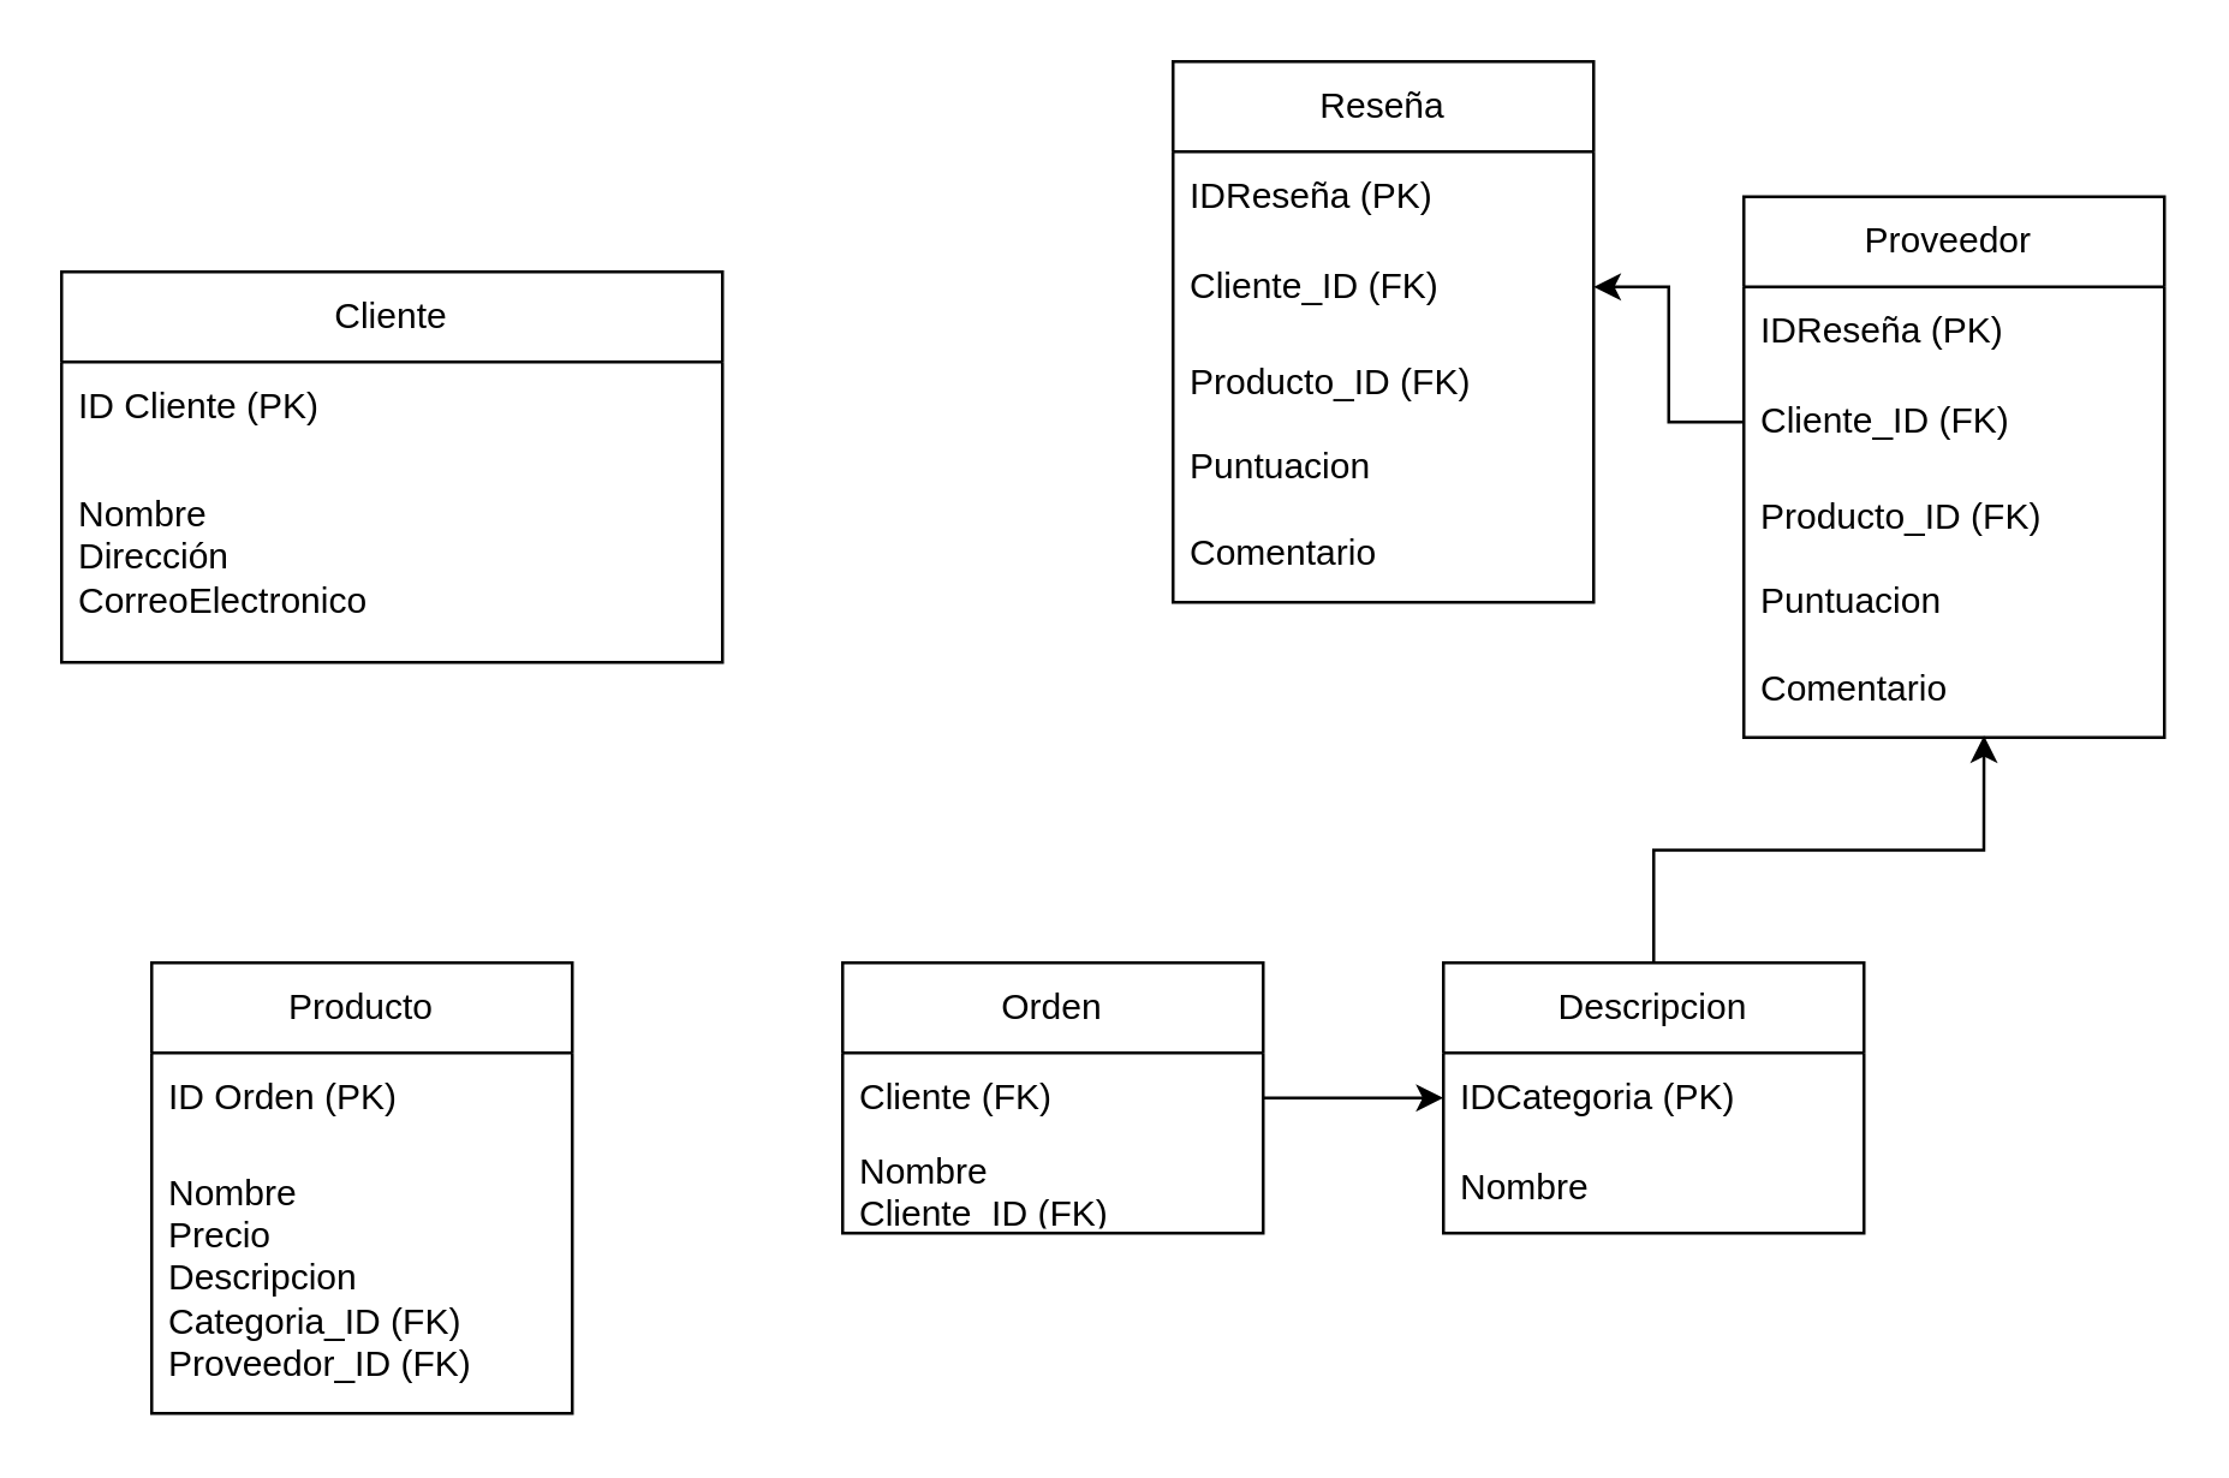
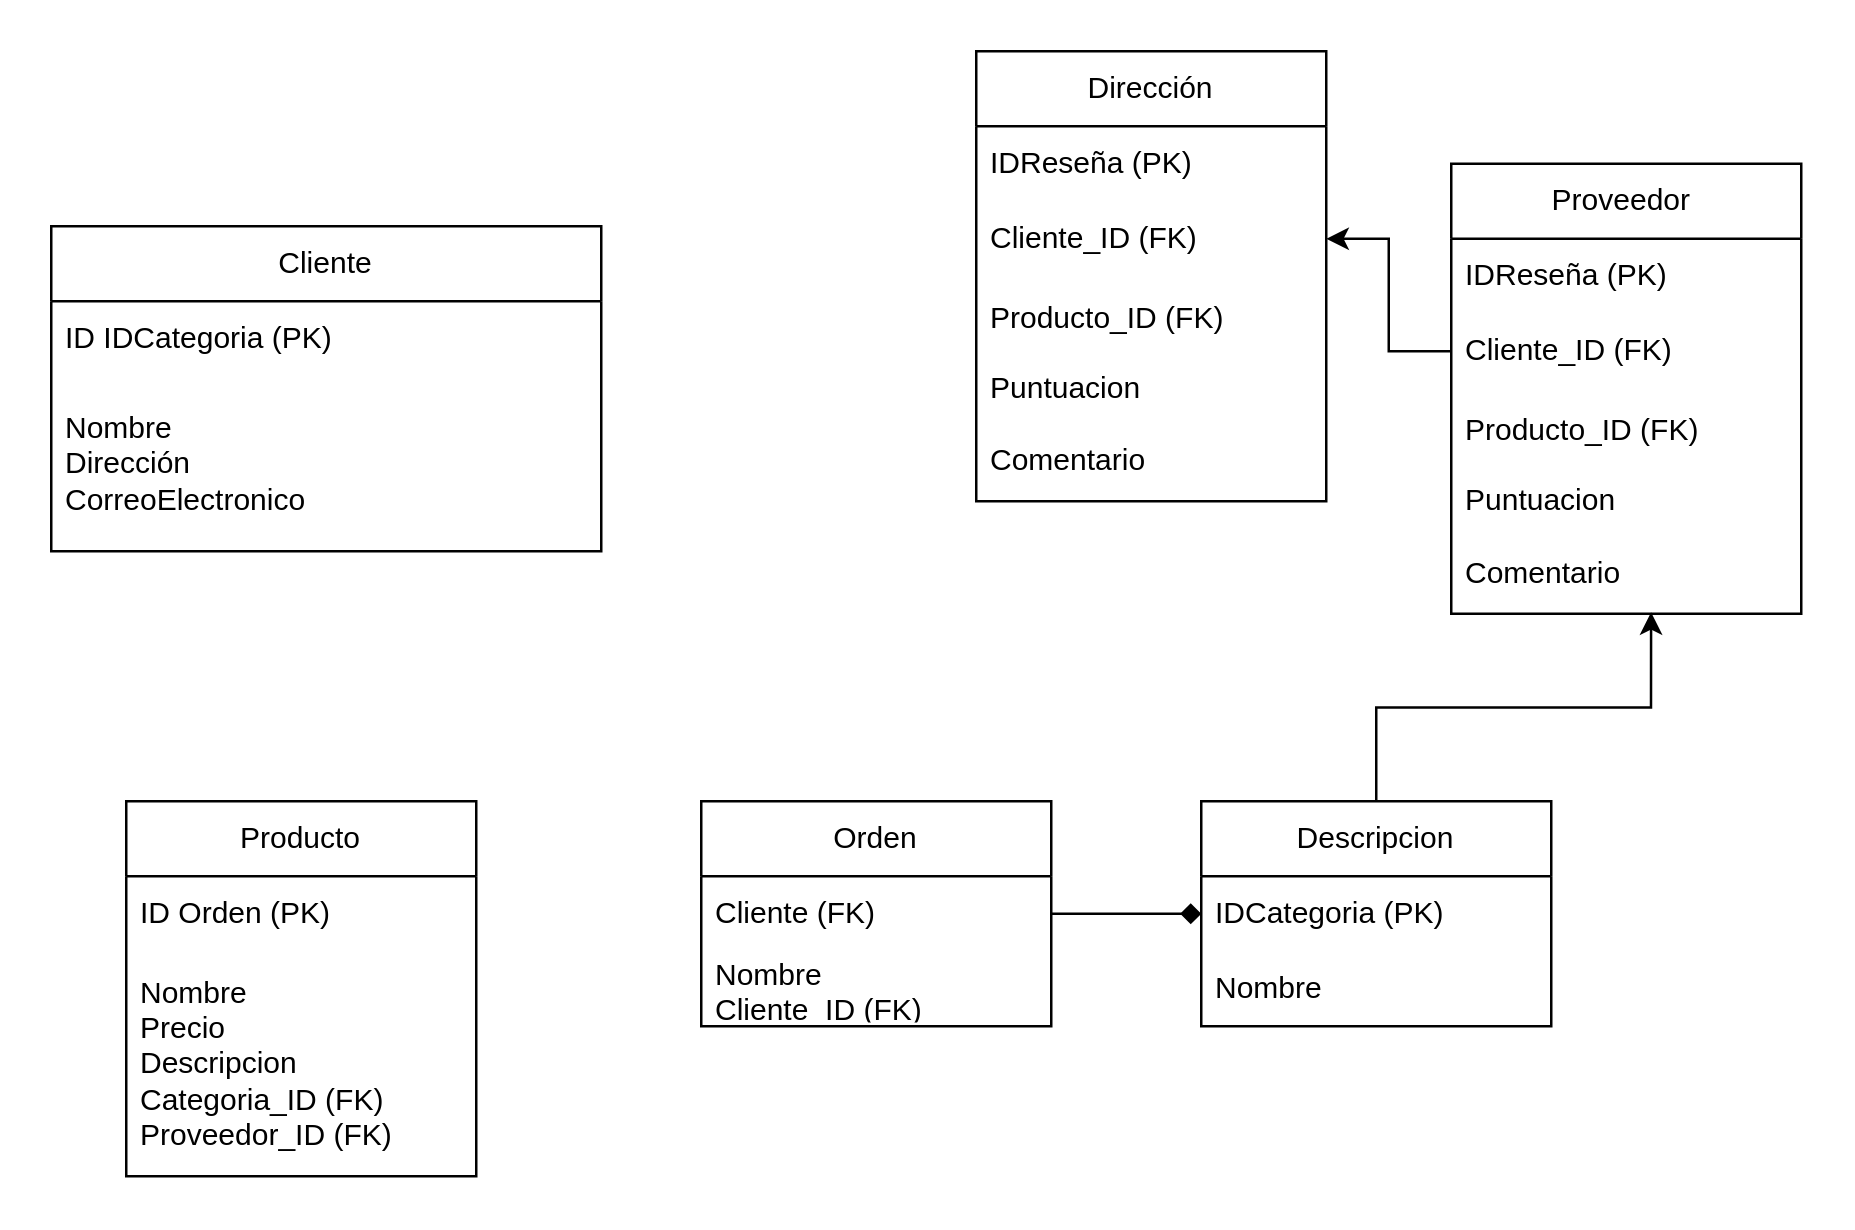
  <mxCell id="0" />
  <mxCell id="1" parent="0" />
  <mxCell id="2" value="Cliente" style="swimlane;fontStyle=0;childLayout=stackLayout;horizontal=1;startSize=30;horizontalStack=0;resizeParent=1;resizeParentMax=0;resizeLast=0;collapsible=1;marginBottom=0;whiteSpace=wrap;html=1;" vertex="1" parent="1"><mxGeometry x="20" y="90" width="220" height="130" as="geometry"><mxRectangle x="100" y="90" width="60" height="30" as="alternateBounds" /></mxGeometry></mxCell>
- <mxCell id="3" value="ID Cliente (PK)" style="text;strokeColor=none;fillColor=none;align=left;verticalAlign=middle;spacingLeft=4;spacingRight=4;overflow=hidden;points=[[0,0.5],[1,0.5]];portConstraint=eastwest;rotatable=0;whiteSpace=wrap;html=1;" vertex="1" parent="2"><mxGeometry y="30" width="220" height="30" as="geometry" /></mxCell>
+ <mxCell id="3" value="ID IDCategoria (PK)" style="text;strokeColor=none;fillColor=none;align=left;verticalAlign=middle;spacingLeft=4;spacingRight=4;overflow=hidden;points=[[0,0.5],[1,0.5]];portConstraint=eastwest;rotatable=0;whiteSpace=wrap;html=1;" vertex="1" parent="2"><mxGeometry y="30" width="220" height="30" as="geometry" /></mxCell>
  <mxCell id="4" value="Nombre&amp;nbsp;&lt;br&gt;Dirección&lt;br&gt;CorreoElectronico" style="text;strokeColor=none;fillColor=none;align=left;verticalAlign=middle;spacingLeft=4;spacingRight=4;overflow=hidden;points=[[0,0.5],[1,0.5]];portConstraint=eastwest;rotatable=0;whiteSpace=wrap;html=1;" vertex="1" parent="2"><mxGeometry y="60" width="220" height="70" as="geometry" /></mxCell>
  <mxCell id="5" value="Producto" style="swimlane;fontStyle=0;childLayout=stackLayout;horizontal=1;startSize=30;horizontalStack=0;resizeParent=1;resizeParentMax=0;resizeLast=0;collapsible=1;marginBottom=0;whiteSpace=wrap;html=1;" vertex="1" parent="1"><mxGeometry x="50" y="320" width="140" height="150" as="geometry"><mxRectangle x="130" y="320" width="90" height="30" as="alternateBounds" /></mxGeometry></mxCell>
  <mxCell id="6" value="ID Orden (PK)" style="text;strokeColor=none;fillColor=none;align=left;verticalAlign=middle;spacingLeft=4;spacingRight=4;overflow=hidden;points=[[0,0.5],[1,0.5]];portConstraint=eastwest;rotatable=0;whiteSpace=wrap;html=1;" vertex="1" parent="5"><mxGeometry y="30" width="140" height="30" as="geometry" /></mxCell>
  <mxCell id="7" value="Nombre&lt;br&gt;Precio&lt;br&gt;Descripcion&lt;br&gt;Categoria_ID (FK)&lt;br&gt;Proveedor_ID (FK)" style="text;strokeColor=none;fillColor=none;align=left;verticalAlign=middle;spacingLeft=4;spacingRight=4;overflow=hidden;points=[[0,0.5],[1,0.5]];portConstraint=eastwest;rotatable=0;whiteSpace=wrap;html=1;" vertex="1" parent="5"><mxGeometry y="60" width="140" height="90" as="geometry" /></mxCell>
  <mxCell id="8" value="Orden" style="swimlane;fontStyle=0;childLayout=stackLayout;horizontal=1;startSize=30;horizontalStack=0;resizeParent=1;resizeParentMax=0;resizeLast=0;collapsible=1;marginBottom=0;whiteSpace=wrap;html=1;" vertex="1" parent="1"><mxGeometry x="280" y="320" width="140" height="90" as="geometry"><mxRectangle x="390" y="320" width="70" height="30" as="alternateBounds" /></mxGeometry></mxCell>
  <mxCell id="9" value="Cliente (FK)" style="text;strokeColor=none;fillColor=none;align=left;verticalAlign=middle;spacingLeft=4;spacingRight=4;overflow=hidden;points=[[0,0.5],[1,0.5]];portConstraint=eastwest;rotatable=0;whiteSpace=wrap;html=1;" vertex="1" parent="8"><mxGeometry y="30" width="140" height="30" as="geometry" /></mxCell>
  <mxCell id="10" value="Nombre&lt;br&gt;Cliente_ID (FK)" style="text;strokeColor=none;fillColor=none;align=left;verticalAlign=middle;spacingLeft=4;spacingRight=4;overflow=hidden;points=[[0,0.5],[1,0.5]];portConstraint=eastwest;rotatable=0;whiteSpace=wrap;html=1;" vertex="1" parent="8"><mxGeometry y="60" width="140" height="30" as="geometry" /></mxCell>
  <mxCell id="11" value="Descripcion" style="swimlane;fontStyle=0;childLayout=stackLayout;horizontal=1;startSize=30;horizontalStack=0;resizeParent=1;resizeParentMax=0;resizeLast=0;collapsible=1;marginBottom=0;whiteSpace=wrap;html=1;" vertex="1" parent="1"><mxGeometry x="480" y="320" width="140" height="90" as="geometry"><mxRectangle x="660" y="320" width="90" height="30" as="alternateBounds" /></mxGeometry></mxCell>
  <mxCell id="12" value="IDCategoria (PK)" style="text;strokeColor=none;fillColor=none;align=left;verticalAlign=middle;spacingLeft=4;spacingRight=4;overflow=hidden;points=[[0,0.5],[1,0.5]];portConstraint=eastwest;rotatable=0;whiteSpace=wrap;html=1;" vertex="1" parent="11"><mxGeometry y="30" width="140" height="30" as="geometry" /></mxCell>
  <mxCell id="13" value="Nombre" style="text;strokeColor=none;fillColor=none;align=left;verticalAlign=middle;spacingLeft=4;spacingRight=4;overflow=hidden;points=[[0,0.5],[1,0.5]];portConstraint=eastwest;rotatable=0;whiteSpace=wrap;html=1;" vertex="1" parent="11"><mxGeometry y="60" width="140" height="30" as="geometry" /></mxCell>
  <mxCell id="14" value="Proveedor&amp;nbsp;" style="swimlane;fontStyle=0;childLayout=stackLayout;horizontal=1;startSize=30;horizontalStack=0;resizeParent=1;resizeParentMax=0;resizeLast=0;collapsible=1;marginBottom=0;whiteSpace=wrap;html=1;" vertex="1" parent="1"><mxGeometry x="580" y="65" width="140" height="180" as="geometry"><mxRectangle x="540" y="190" width="100" height="30" as="alternateBounds" /></mxGeometry></mxCell>
  <mxCell id="15" value="IDReseña (PK)" style="text;strokeColor=none;fillColor=none;align=left;verticalAlign=middle;spacingLeft=4;spacingRight=4;overflow=hidden;points=[[0,0.5],[1,0.5]];portConstraint=eastwest;rotatable=0;whiteSpace=wrap;html=1;" vertex="1" parent="14"><mxGeometry y="30" width="140" height="30" as="geometry" /></mxCell>
  <mxCell id="16" value="Cliente_ID (FK)" style="text;strokeColor=none;fillColor=none;align=left;verticalAlign=middle;spacingLeft=4;spacingRight=4;overflow=hidden;points=[[0,0.5],[1,0.5]];portConstraint=eastwest;rotatable=0;whiteSpace=wrap;html=1;" vertex="1" parent="14"><mxGeometry y="60" width="140" height="30" as="geometry" /></mxCell>
  <mxCell id="17" value="Producto_ID (FK)&lt;br&gt;&lt;br&gt;Puntuacion&lt;br&gt;&lt;br&gt;Comentario" style="text;strokeColor=none;fillColor=none;align=left;verticalAlign=middle;spacingLeft=4;spacingRight=4;overflow=hidden;points=[[0,0.5],[1,0.5]];portConstraint=eastwest;rotatable=0;whiteSpace=wrap;html=1;" vertex="1" parent="14"><mxGeometry y="90" width="140" height="90" as="geometry" /></mxCell>
- <mxCell id="18" value="Reseña" style="swimlane;fontStyle=0;childLayout=stackLayout;horizontal=1;startSize=30;horizontalStack=0;resizeParent=1;resizeParentMax=0;resizeLast=0;collapsible=1;marginBottom=0;whiteSpace=wrap;html=1;" vertex="1" parent="1"><mxGeometry x="390" y="20" width="140" height="180" as="geometry"><mxRectangle x="550" y="120" width="80" height="30" as="alternateBounds" /></mxGeometry></mxCell>
+ <mxCell id="18" value="Dirección" style="swimlane;fontStyle=0;childLayout=stackLayout;horizontal=1;startSize=30;horizontalStack=0;resizeParent=1;resizeParentMax=0;resizeLast=0;collapsible=1;marginBottom=0;whiteSpace=wrap;html=1;" vertex="1" parent="1"><mxGeometry x="390" y="20" width="140" height="180" as="geometry"><mxRectangle x="550" y="120" width="80" height="30" as="alternateBounds" /></mxGeometry></mxCell>
  <mxCell id="19" value="IDReseña (PK)" style="text;strokeColor=none;fillColor=none;align=left;verticalAlign=middle;spacingLeft=4;spacingRight=4;overflow=hidden;points=[[0,0.5],[1,0.5]];portConstraint=eastwest;rotatable=0;whiteSpace=wrap;html=1;" vertex="1" parent="18"><mxGeometry y="30" width="140" height="30" as="geometry" /></mxCell>
  <mxCell id="20" value="Cliente_ID (FK)" style="text;strokeColor=none;fillColor=none;align=left;verticalAlign=middle;spacingLeft=4;spacingRight=4;overflow=hidden;points=[[0,0.5],[1,0.5]];portConstraint=eastwest;rotatable=0;whiteSpace=wrap;html=1;" vertex="1" parent="18"><mxGeometry y="60" width="140" height="30" as="geometry" /></mxCell>
  <mxCell id="21" value="Producto_ID (FK)&lt;br&gt;&lt;br&gt;Puntuacion&lt;br&gt;&lt;br&gt;Comentario" style="text;strokeColor=none;fillColor=none;align=left;verticalAlign=middle;spacingLeft=4;spacingRight=4;overflow=hidden;points=[[0,0.5],[1,0.5]];portConstraint=eastwest;rotatable=0;whiteSpace=wrap;html=1;" vertex="1" parent="18"><mxGeometry y="90" width="140" height="90" as="geometry" /></mxCell>
- <mxCell id="22" style="edgeStyle=orthogonalEdgeStyle;rounded=0;orthogonalLoop=1;jettySize=auto;html=1;exitX=1;exitY=0.5;exitDx=0;exitDy=0;entryX=0;entryY=0.5;entryDx=0;entryDy=0;" edge="1" parent="1" source="9" target="12"><mxGeometry relative="1" as="geometry" /></mxCell>
+ <mxCell id="22" style="edgeStyle=orthogonalEdgeStyle;rounded=0;orthogonalLoop=1;jettySize=auto;html=1;exitX=1;exitY=0.5;exitDx=0;exitDy=0;entryX=0;entryY=0.5;entryDx=0;entryDy=0;endArrow=diamond;" edge="1" parent="1" source="9" target="12"><mxGeometry relative="1" as="geometry" /></mxCell>
  <mxCell id="23" style="edgeStyle=orthogonalEdgeStyle;rounded=0;orthogonalLoop=1;jettySize=auto;html=1;entryX=0.571;entryY=0.993;entryDx=0;entryDy=0;entryPerimeter=0;" edge="1" parent="1" source="11" target="17"><mxGeometry relative="1" as="geometry" /></mxCell>
  <mxCell id="24" style="edgeStyle=orthogonalEdgeStyle;rounded=0;orthogonalLoop=1;jettySize=auto;html=1;exitX=0;exitY=0.5;exitDx=0;exitDy=0;entryX=1;entryY=0.5;entryDx=0;entryDy=0;" edge="1" parent="1" source="16" target="20"><mxGeometry relative="1" as="geometry" /></mxCell>
